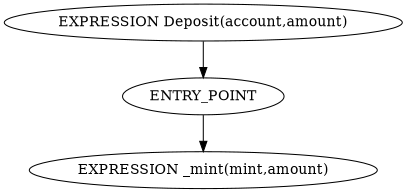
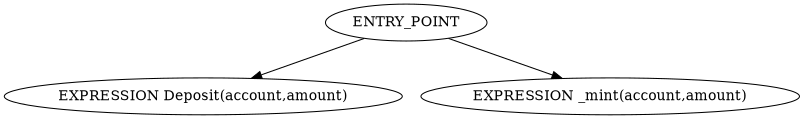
  digraph {
    n1 [label=ENTRY_POINT]
    n2 [label="EXPRESSION Deposit(account,amount)"]
-   n3 [label="EXPRESSION _mint(mint,amount)"]
-   n2 -> n1
+   n3 [label="EXPRESSION _mint(account,amount)"]
+   n1 -> n2
    n1 -> n3
  }
